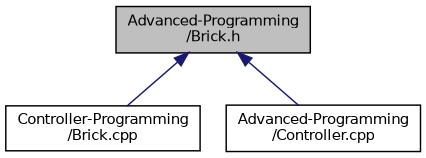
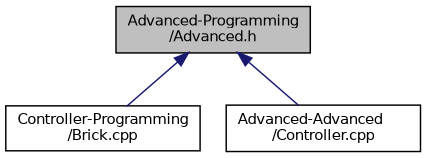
  digraph {
    node [color=black fillcolor=white fontname=Helvetica fontsize=10 shape=record style=filled]
    edge [color=midnightblue dir=back fontname=Helvetica fontsize=10 labelfontname=Helvetica labelfontsize=10 style=solid]
-   n1 [fillcolor=grey75 fontcolor=black height=0.2 label="Advanced-Programming\l/Brick.h" width=0.4]
+   n1 [fillcolor=grey75 fontcolor=black height=0.2 label="Advanced-Programming\l/Advanced.h" width=0.4]
    n2 [height=0.2 label="Controller-Programming\l/Brick.cpp" width=0.4]
-   n3 [height=0.2 label="Advanced-Programming\l/Controller.cpp" width=0.4]
+   n3 [height=0.2 label="Advanced-Advanced\l/Controller.cpp" width=0.4]
    n1 -> n2
    n1 -> n3
  }
